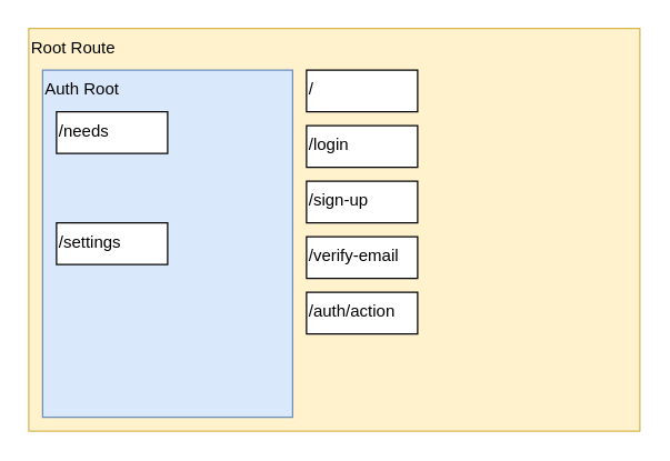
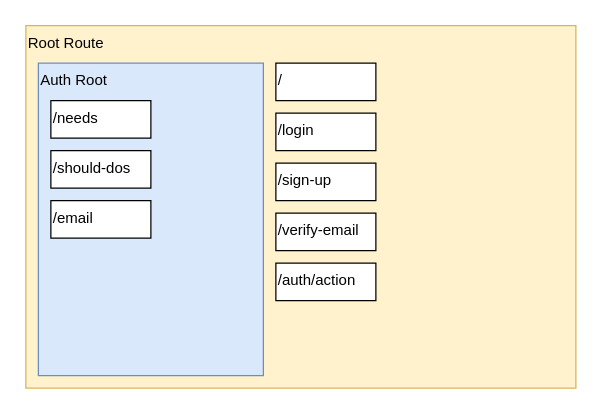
  <mxCell id="0" />
  <mxCell id="1" parent="0" />
  <mxCell id="2" value="Root Route" style="rounded=0;whiteSpace=wrap;html=1;verticalAlign=top;align=left;fillColor=#fff2cc;strokeColor=#d6b656;" parent="1" vertex="1"><mxGeometry x="20" y="20" width="440" height="290" as="geometry" /></mxCell>
  <mxCell id="3" value="Auth Root" style="rounded=0;whiteSpace=wrap;html=1;verticalAlign=top;align=left;fillColor=#dae8fc;strokeColor=#6c8ebf;" vertex="1" parent="1"><mxGeometry x="30" y="50" width="180" height="250" as="geometry" /></mxCell>
  <mxCell id="4" value="/needs" style="rounded=0;whiteSpace=wrap;html=1;verticalAlign=top;align=left;" vertex="1" parent="1"><mxGeometry x="40" y="80" width="80" height="30" as="geometry" /></mxCell>
- <mxCell id="6" value="/settings" style="rounded=0;whiteSpace=wrap;html=1;verticalAlign=top;align=left;" vertex="1" parent="1"><mxGeometry x="40" y="160" width="80" height="30" as="geometry" /></mxCell>
+ <mxCell id="5" value="/should-dos" style="rounded=0;whiteSpace=wrap;html=1;verticalAlign=top;align=left;" vertex="1" parent="1"><mxGeometry x="40" y="120" width="80" height="30" as="geometry" /></mxCell>
+ <mxCell id="6" value="/email" style="rounded=0;whiteSpace=wrap;html=1;verticalAlign=top;align=left;" vertex="1" parent="1"><mxGeometry x="40" y="160" width="80" height="30" as="geometry" /></mxCell>
  <mxCell id="7" value="/login" style="rounded=0;whiteSpace=wrap;html=1;verticalAlign=top;align=left;" vertex="1" parent="1"><mxGeometry x="220" y="90" width="80" height="30" as="geometry" /></mxCell>
  <mxCell id="8" value="/sign-up" style="rounded=0;whiteSpace=wrap;html=1;verticalAlign=top;align=left;" vertex="1" parent="1"><mxGeometry x="220" y="130" width="80" height="30" as="geometry" /></mxCell>
  <mxCell id="9" value="&lt;div&gt;/verify-email&lt;/div&gt;" style="rounded=0;whiteSpace=wrap;html=1;verticalAlign=top;align=left;" vertex="1" parent="1"><mxGeometry x="220" y="170" width="80" height="30" as="geometry" /></mxCell>
  <mxCell id="10" value="/" style="rounded=0;whiteSpace=wrap;html=1;verticalAlign=top;align=left;" vertex="1" parent="1"><mxGeometry x="220" y="50" width="80" height="30" as="geometry" /></mxCell>
  <mxCell id="11" value="&lt;div&gt;/auth/action&lt;/div&gt;" style="rounded=0;whiteSpace=wrap;html=1;verticalAlign=top;align=left;" vertex="1" parent="1"><mxGeometry x="220" y="210" width="80" height="30" as="geometry" /></mxCell>
